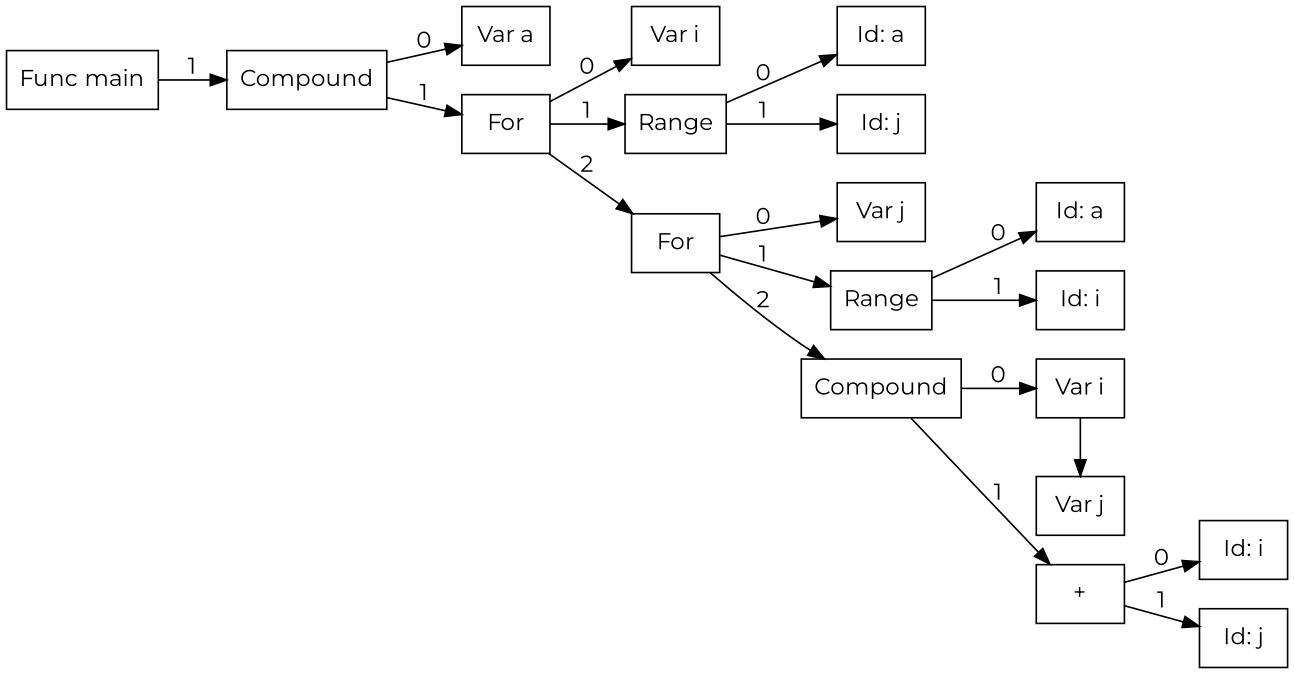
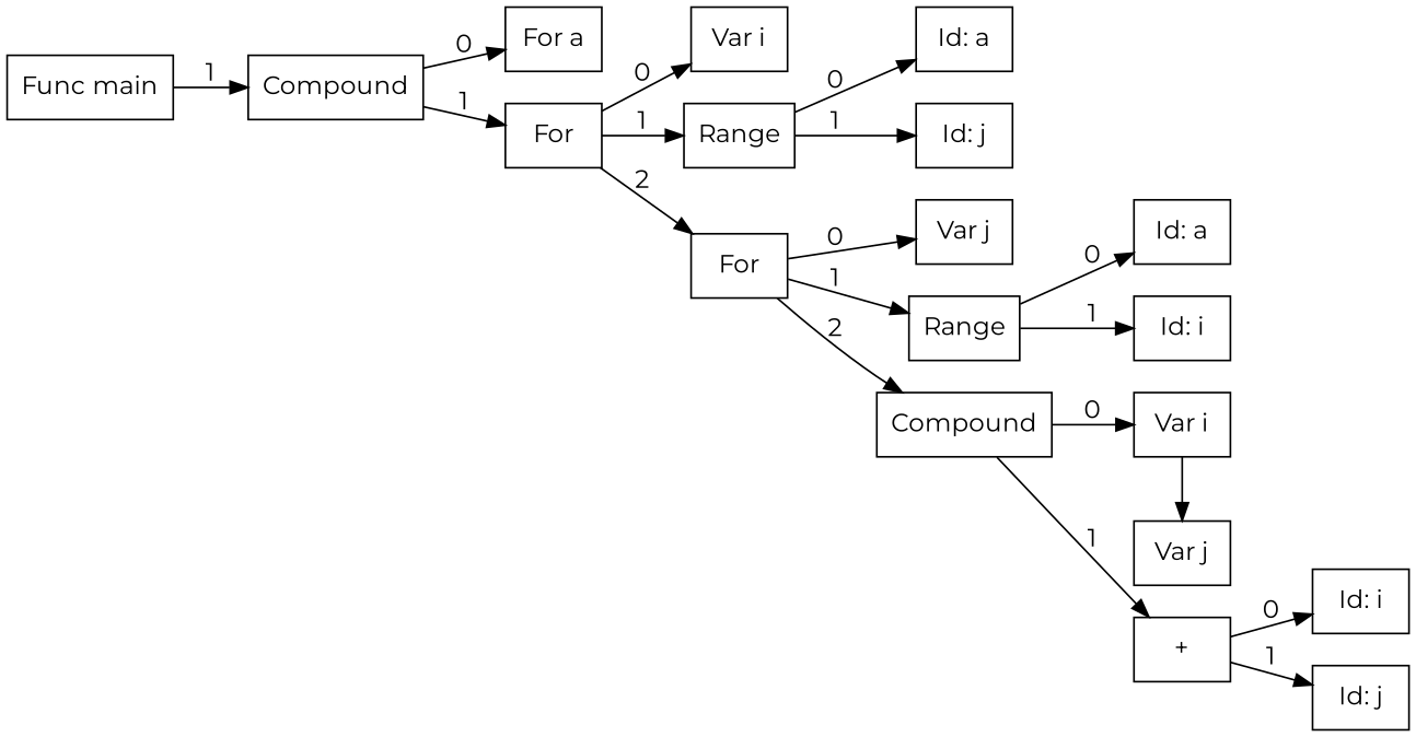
  digraph {
    rankdir=LR
    fontname=Montserrat
    node [shape=box fontname=Montserrat]
    edge [fontname=Montserrat]
    n1 [label="Func main"]
    n2 [label=Compound]
-   n3 [label="Var a"]
+   n3 [label="For a"]
    n4 [label=For]
    n5 [label="Var i"]
    n6 [label=Range]
    n7 [label=For]
    n8 [label="Id: a"]
    n9 [label="Id: j"]
    n10 [label="Var j"]
    n11 [label=Range]
    n12 [label=Compound]
    n13 [label="Id: a"]
    n14 [label="Id: i"]
    n15 [label="Var i"]
    n16 [label="+"]
    n17 [label="Var j"]
    n18 [label="Id: i"]
    n19 [label="Id: j"]
    subgraph sub_1 {
      n1
      n2
    }
    subgraph sub_2 {
      ordering=out
      rank=same
      n2
    }
    subgraph sub_3 {
      ordering=out
      rank=same
      n3
      n4
    }
    subgraph sub_4 {
      n2
      n3
      n4
    }
    subgraph sub_5 {
      ordering=out
      rank=same
      n5
      n6
      n7
    }
    subgraph sub_6 {
      n4
      n5
      n6
      n7
    }
    subgraph sub_7 {
      ordering=out
      rank=same
      n8
      n9
    }
    subgraph sub_8 {
      n6
      n8
      n9
    }
    subgraph sub_9 {
      ordering=out
      rank=same
      n10
      n11
      n12
    }
    subgraph sub_10 {
      n7
      n10
      n11
      n12
    }
    subgraph sub_11 {
      ordering=out
      rank=same
      n13
      n14
    }
    subgraph sub_12 {
      n11
      n13
      n14
    }
    subgraph sub_13 {
      ordering=out
      rank=same
      n15
      n16
    }
    subgraph sub_14 {
      n12
      n15
      n16
    }
    subgraph sub_15 {
      rank=same
      n15
      n17
    }
    subgraph sub_16 {
      n15
      n17
    }
    subgraph sub_17 {
      ordering=out
      rank=same
      n18
      n19
    }
    subgraph sub_18 {
      n16
      n18
      n19
    }
    n1 -> n2 [label=1]
    n2 -> n3 [label=0]
    n2 -> n4 [label=1]
    n4 -> n5 [label=0]
    n4 -> n6 [label=1]
    n4 -> n7 [label=2]
    n6 -> n8 [label=0]
    n6 -> n9 [label=1]
    n7 -> n10 [label=0]
    n7 -> n11 [label=1]
    n7 -> n12 [label=2]
    n11 -> n13 [label=0]
    n11 -> n14 [label=1]
    n12 -> n15 [label=0]
    n12 -> n16 [label=1]
    n15 -> n17
    n16 -> n18 [label=0]
    n16 -> n19 [label=1]
  }
